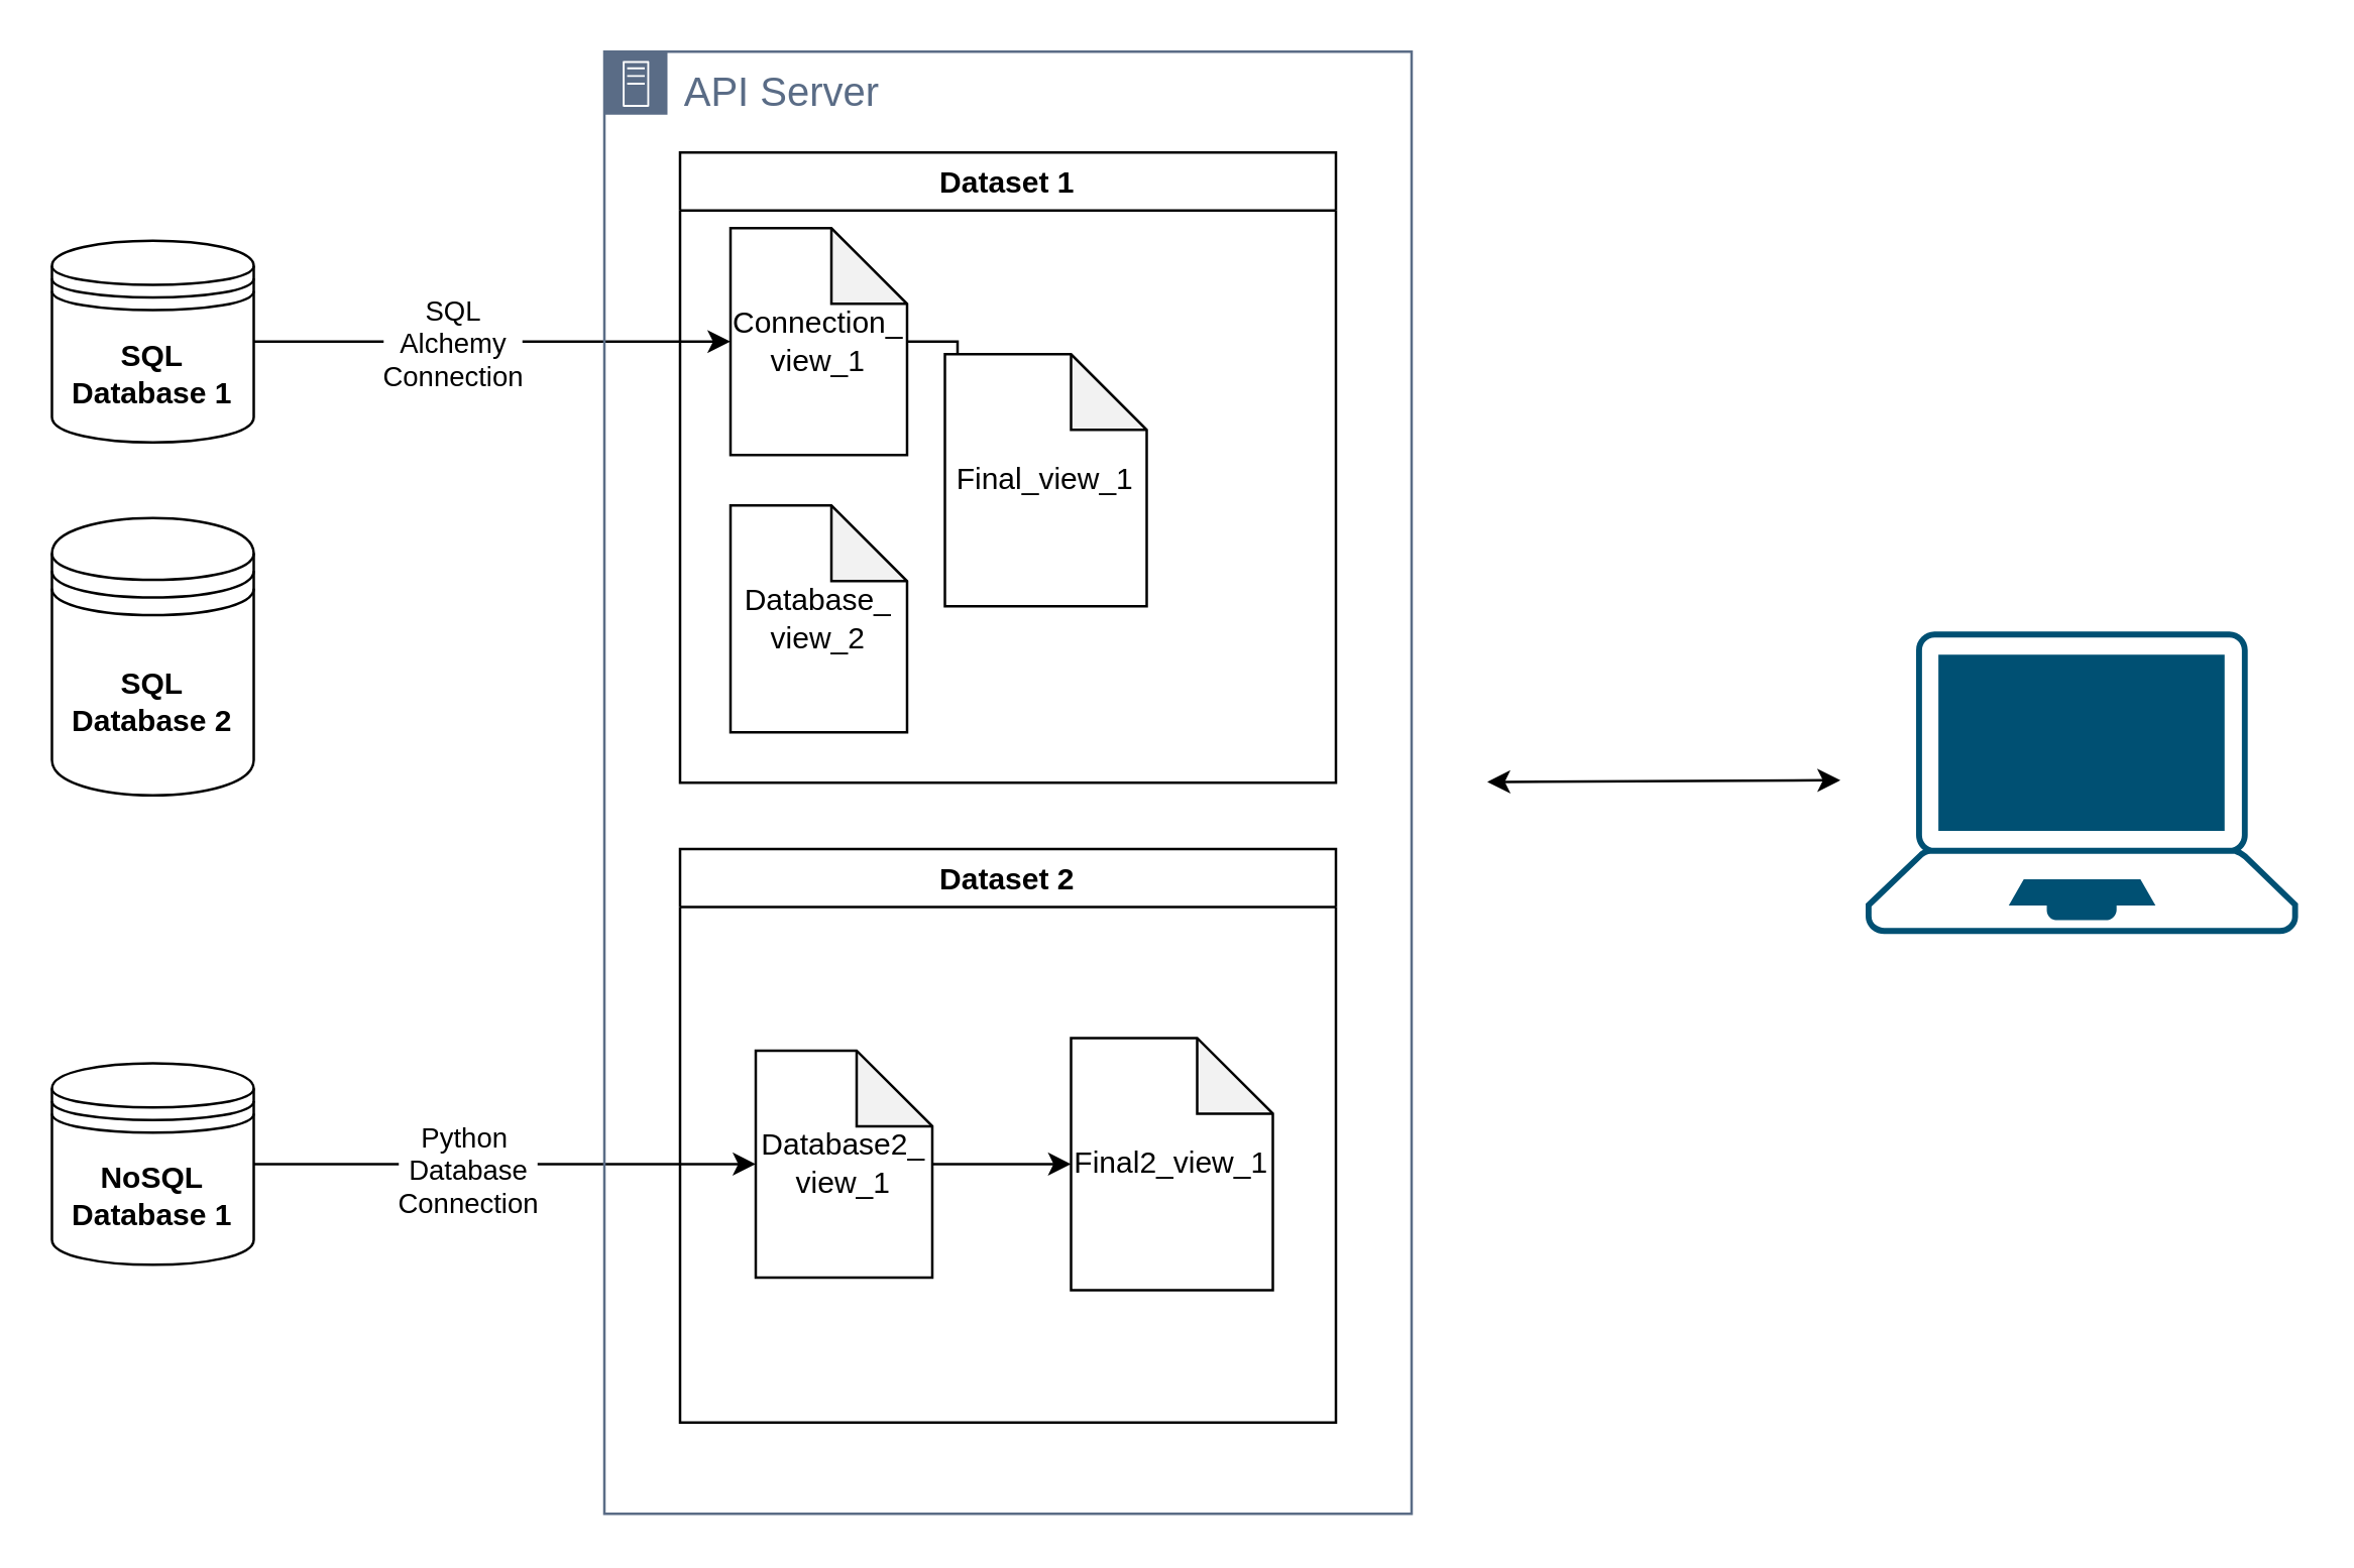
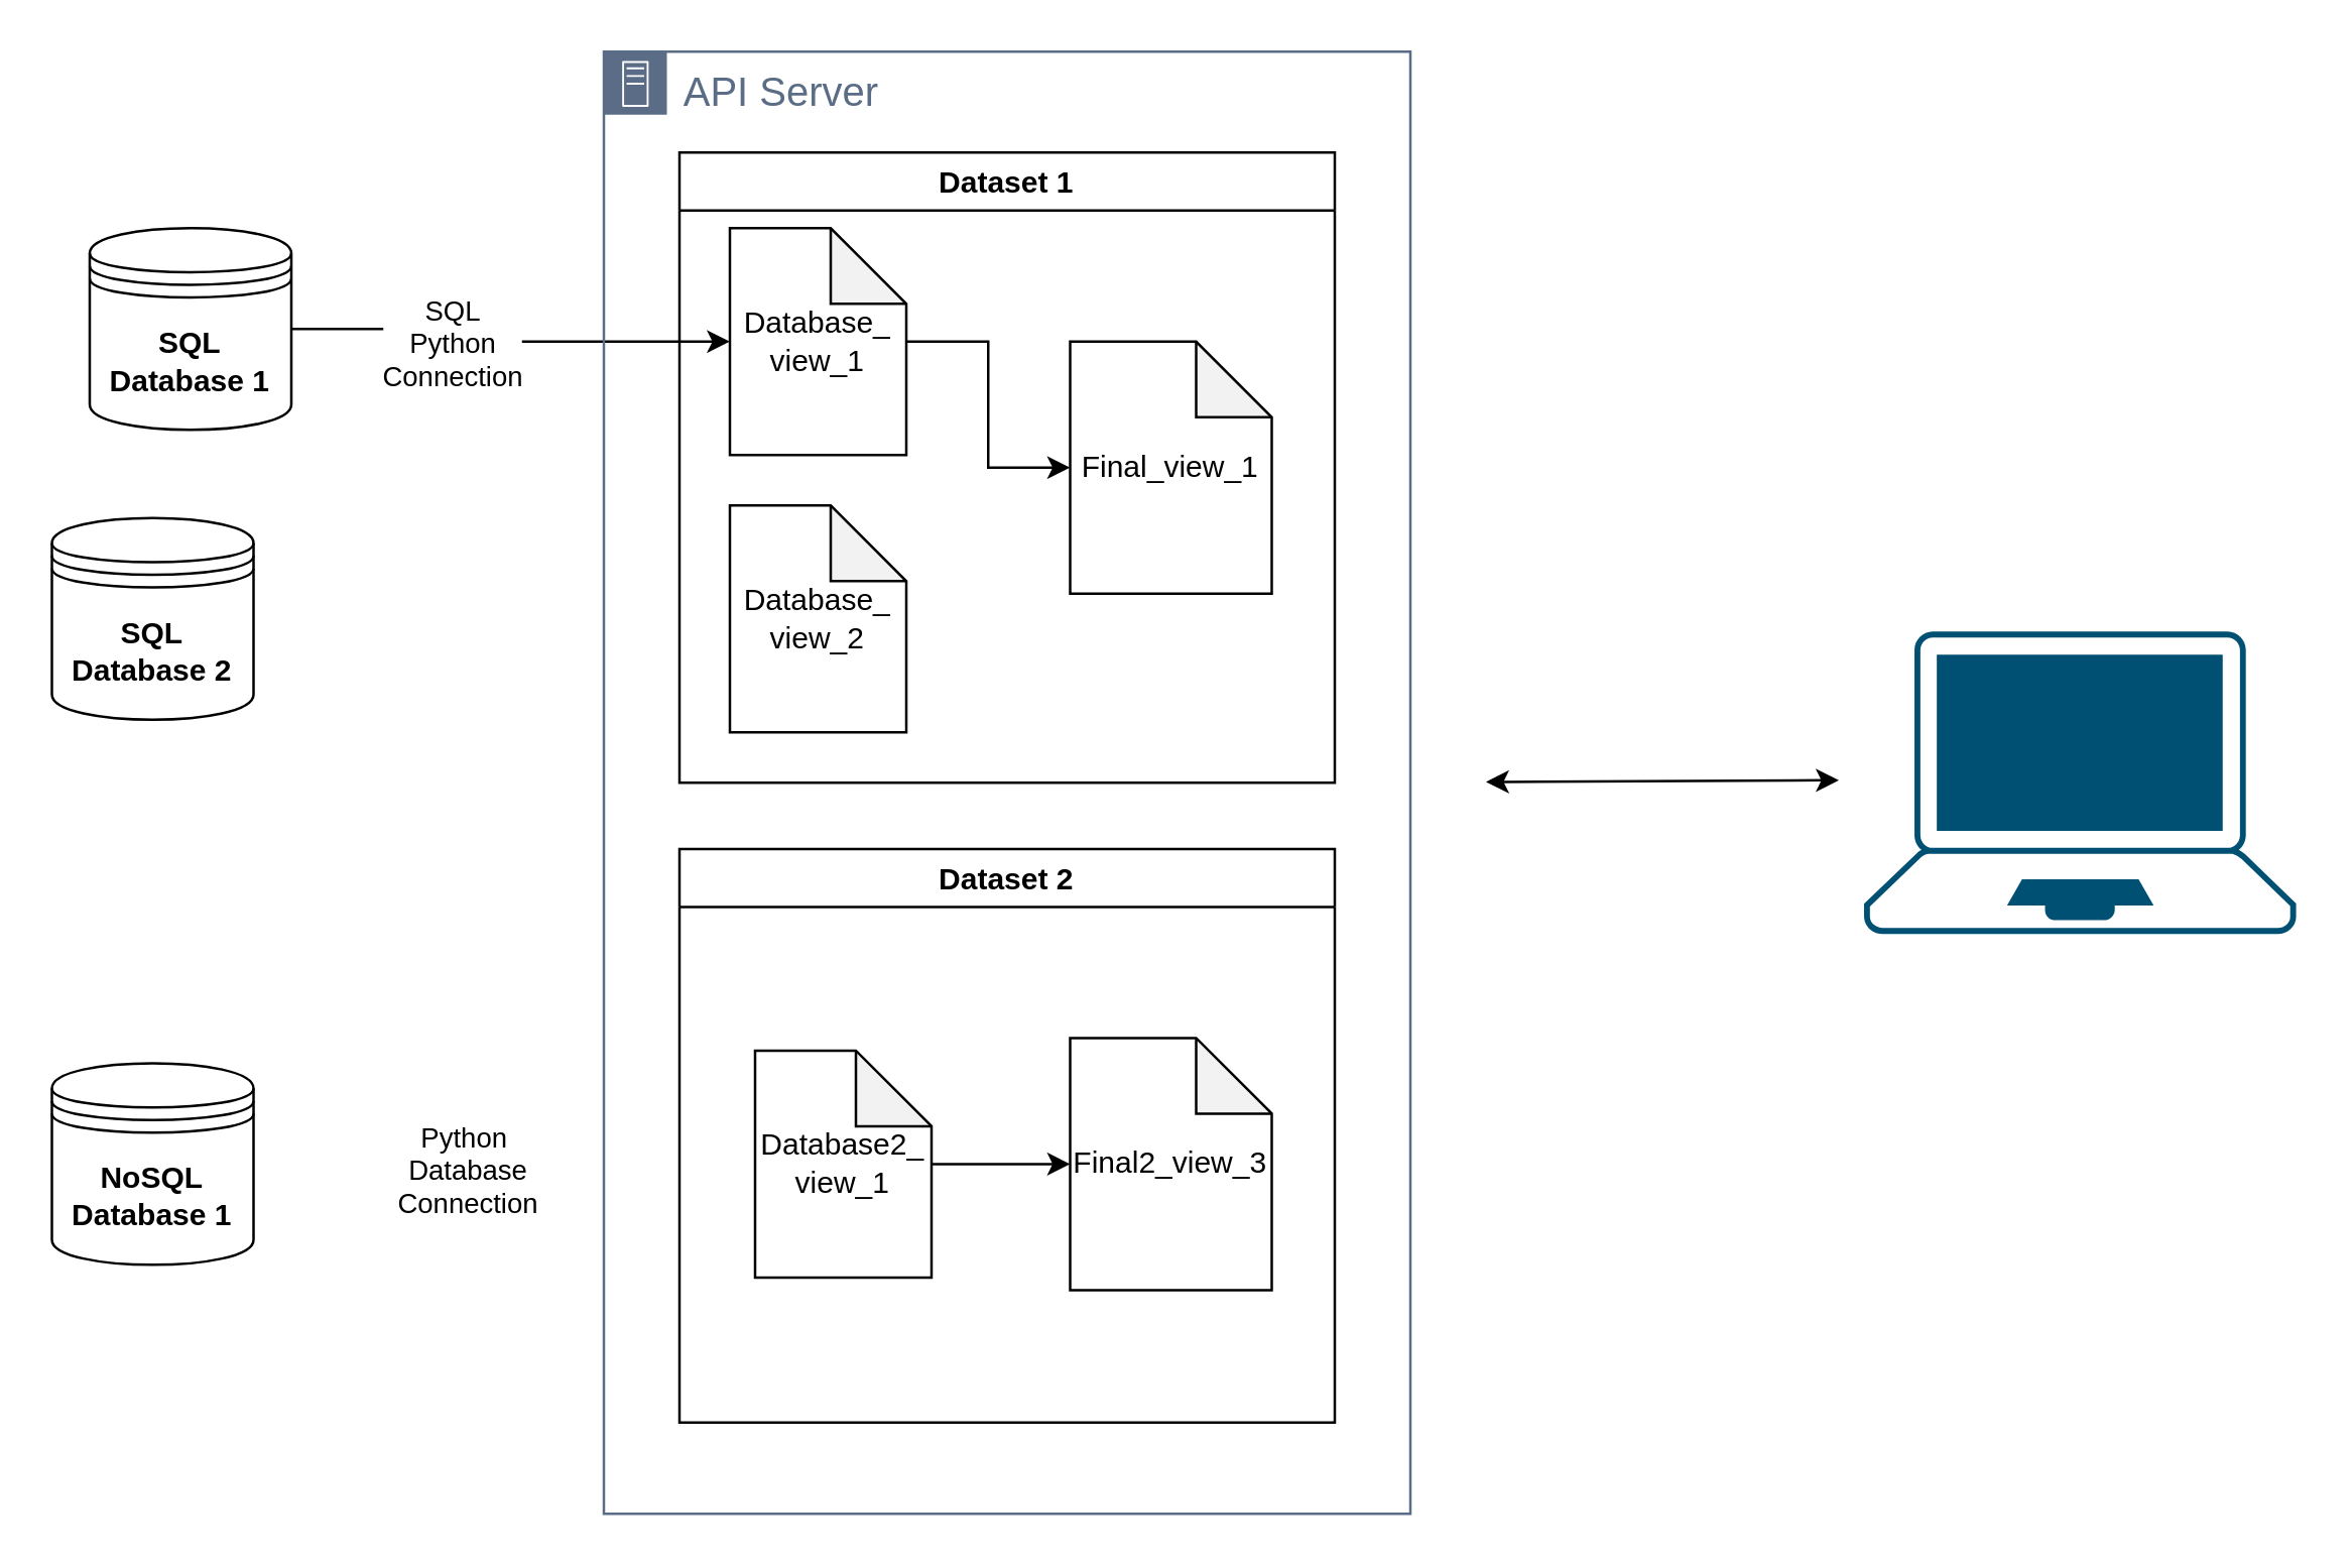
  <mxCell id="0" />
  <mxCell id="1" parent="0" />
  <mxCell id="2" style="edgeStyle=orthogonalEdgeStyle;rounded=0;orthogonalLoop=1;jettySize=auto;html=1;entryX=0;entryY=0.5;entryDx=0;entryDy=0;entryPerimeter=0;" edge="1" parent="1" source="3" target="15"><mxGeometry relative="1" as="geometry" /></mxCell>
- <mxCell id="3" value="&lt;b&gt;SQL Database 1&lt;/b&gt;" style="shape=datastore;whiteSpace=wrap;html=1;" parent="1" vertex="1"><mxGeometry x="20" y="95" width="80" height="80" as="geometry" /></mxCell>
- <mxCell id="4" value="&lt;b&gt;SQL Database 2&lt;/b&gt;" style="shape=datastore;whiteSpace=wrap;html=1;" parent="1" vertex="1"><mxGeometry x="20" y="205" width="80" height="110" as="geometry" /></mxCell>
- <mxCell id="5" style="edgeStyle=orthogonalEdgeStyle;rounded=0;orthogonalLoop=1;jettySize=auto;html=1;entryX=0;entryY=0.5;entryDx=0;entryDy=0;entryPerimeter=0;" edge="1" parent="1" source="6" target="11"><mxGeometry relative="1" as="geometry" /></mxCell>
+ <mxCell id="3" value="&lt;b&gt;SQL Database 1&lt;/b&gt;" style="shape=datastore;whiteSpace=wrap;html=1;" parent="1" vertex="1"><mxGeometry x="35" y="90" width="80" height="80" as="geometry" /></mxCell>
+ <mxCell id="4" value="&lt;b&gt;SQL Database 2&lt;/b&gt;" style="shape=datastore;whiteSpace=wrap;html=1;" parent="1" vertex="1"><mxGeometry x="20" y="205" width="80" height="80" as="geometry" /></mxCell>
  <mxCell id="6" value="&lt;b&gt;NoSQL Database 1&lt;/b&gt;" style="shape=datastore;whiteSpace=wrap;html=1;" parent="1" vertex="1"><mxGeometry x="20" y="421.25" width="80" height="80" as="geometry" /></mxCell>
  <mxCell id="7" value="" style="points=[[0.13,0.02,0],[0.5,0,0],[0.87,0.02,0],[0.885,0.4,0],[0.985,0.985,0],[0.5,1,0],[0.015,0.985,0],[0.115,0.4,0]];verticalLabelPosition=bottom;sketch=0;html=1;verticalAlign=top;aspect=fixed;align=center;pointerEvents=1;shape=mxgraph.cisco19.laptop;fillColor=#005073;strokeColor=none;fontSize=14;" parent="1" vertex="1"><mxGeometry x="739" y="250" width="171.42" height="120" as="geometry" /></mxCell>
  <mxCell id="8" value="&lt;font style=&quot;font-size: 16px;&quot;&gt;API Server&lt;/font&gt;" style="points=[[0,0],[0.25,0],[0.5,0],[0.75,0],[1,0],[1,0.25],[1,0.5],[1,0.75],[1,1],[0.75,1],[0.5,1],[0.25,1],[0,1],[0,0.75],[0,0.5],[0,0.25]];outlineConnect=0;gradientColor=none;html=1;whiteSpace=wrap;fontSize=12;fontStyle=0;container=1;pointerEvents=0;collapsible=0;recursiveResize=0;shape=mxgraph.aws4.group;grIcon=mxgraph.aws4.group_on_premise;strokeColor=#5A6C86;fillColor=none;verticalAlign=top;align=left;spacingLeft=30;fontColor=#5A6C86;dashed=0;" parent="1" vertex="1"><mxGeometry x="239" y="20" width="320" height="580" as="geometry" /></mxCell>
  <mxCell id="9" value="Dataset 2" style="swimlane;" parent="8" vertex="1"><mxGeometry x="30" y="316.25" width="260" height="227.5" as="geometry" /></mxCell>
  <mxCell id="10" value="" style="edgeStyle=orthogonalEdgeStyle;rounded=0;orthogonalLoop=1;jettySize=auto;html=1;" parent="9" source="11" target="12" edge="1"><mxGeometry relative="1" as="geometry" /></mxCell>
  <mxCell id="11" value="Database2_&lt;br&gt;view_1" style="shape=note;whiteSpace=wrap;html=1;backgroundOutline=1;darkOpacity=0.05;" parent="9" vertex="1"><mxGeometry x="30" y="80" width="70" height="90" as="geometry" /></mxCell>
- <mxCell id="12" value="Final2_view_1" style="shape=note;whiteSpace=wrap;html=1;backgroundOutline=1;darkOpacity=0.05;" parent="9" vertex="1"><mxGeometry x="155" y="75" width="80" height="100" as="geometry" /></mxCell>
+ <mxCell id="12" value="Final2_view_3" style="shape=note;whiteSpace=wrap;html=1;backgroundOutline=1;darkOpacity=0.05;" parent="9" vertex="1"><mxGeometry x="155" y="75" width="80" height="100" as="geometry" /></mxCell>
  <mxCell id="13" value="Dataset 1" style="swimlane;" parent="8" vertex="1"><mxGeometry x="30" y="40" width="260" height="250" as="geometry" /></mxCell>
  <mxCell id="14" value="" style="edgeStyle=orthogonalEdgeStyle;rounded=0;orthogonalLoop=1;jettySize=auto;html=1;" parent="13" source="15" target="17" edge="1"><mxGeometry relative="1" as="geometry" /></mxCell>
- <mxCell id="15" value="Connection_&lt;br&gt;view_1" style="shape=note;whiteSpace=wrap;html=1;backgroundOutline=1;darkOpacity=0.05;" parent="13" vertex="1"><mxGeometry x="20" y="30" width="70" height="90" as="geometry" /></mxCell>
+ <mxCell id="15" value="Database_&lt;br&gt;view_1" style="shape=note;whiteSpace=wrap;html=1;backgroundOutline=1;darkOpacity=0.05;" parent="13" vertex="1"><mxGeometry x="20" y="30" width="70" height="90" as="geometry" /></mxCell>
  <mxCell id="16" value="Database_&lt;br&gt;view_2" style="shape=note;whiteSpace=wrap;html=1;backgroundOutline=1;darkOpacity=0.05;" parent="13" vertex="1"><mxGeometry x="20" y="140" width="70" height="90" as="geometry" /></mxCell>
- <mxCell id="17" value="Final_view_1" style="shape=note;whiteSpace=wrap;html=1;backgroundOutline=1;darkOpacity=0.05;" parent="13" vertex="1"><mxGeometry x="105" y="80" width="80" height="100" as="geometry" /></mxCell>
+ <mxCell id="17" value="Final_view_1" style="shape=note;whiteSpace=wrap;html=1;backgroundOutline=1;darkOpacity=0.05;" parent="13" vertex="1"><mxGeometry x="155" y="75" width="80" height="100" as="geometry" /></mxCell>
  <mxCell id="18" style="edgeStyle=orthogonalEdgeStyle;rounded=0;orthogonalLoop=1;jettySize=auto;html=1;exitX=0.5;exitY=1;exitDx=0;exitDy=0;exitPerimeter=0;" parent="13" source="17" target="17" edge="1"><mxGeometry relative="1" as="geometry" /></mxCell>
  <mxCell id="19" value="" style="endArrow=classic;startArrow=classic;html=1;rounded=0;" edge="1" parent="1"><mxGeometry width="50" height="50" relative="1" as="geometry"><mxPoint x="589" y="309.69" as="sourcePoint" /><mxPoint x="729" y="309" as="targetPoint" /></mxGeometry></mxCell>
- <mxCell id="20" value="SQL&lt;br&gt;Alchemy&lt;br&gt;Connection" style="edgeLabel;html=1;align=center;verticalAlign=middle;resizable=0;points=[];" vertex="1" connectable="0" parent="1"><mxGeometry x="178.996" y="135" as="geometry" /></mxCell>
+ <mxCell id="20" value="SQL&lt;br&gt;Python&lt;br&gt;Connection" style="edgeLabel;html=1;align=center;verticalAlign=middle;resizable=0;points=[];" vertex="1" connectable="0" parent="1"><mxGeometry x="178.996" y="135" as="geometry" /></mxCell>
  <mxCell id="21" value="Python&amp;nbsp;&lt;br&gt;Database&lt;br&gt;Connection" style="edgeLabel;html=1;align=center;verticalAlign=middle;resizable=0;points=[];" vertex="1" connectable="0" parent="1"><mxGeometry x="178.996" y="490" as="geometry"><mxPoint x="6" y="-27" as="offset" /></mxGeometry></mxCell>
